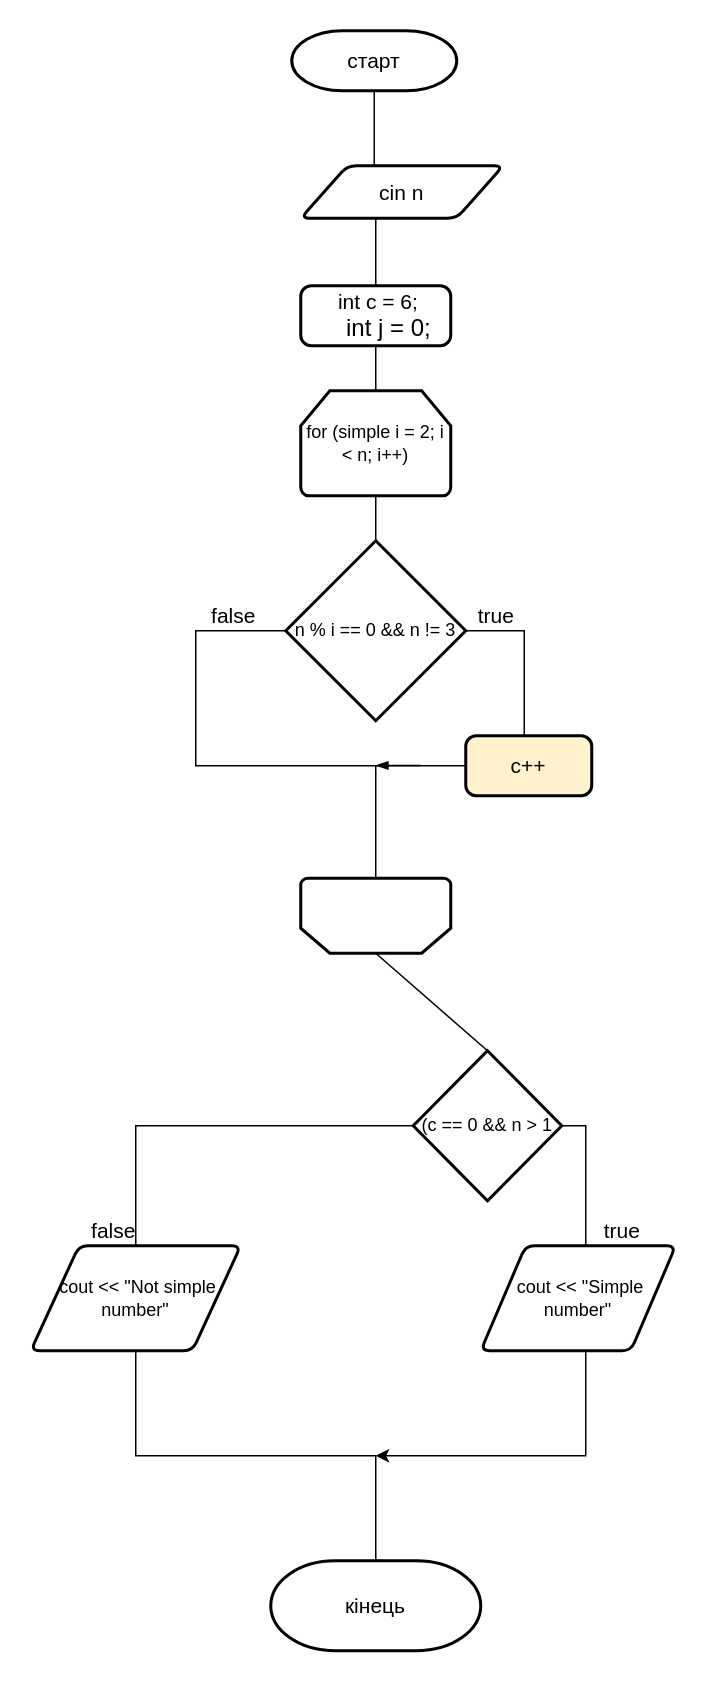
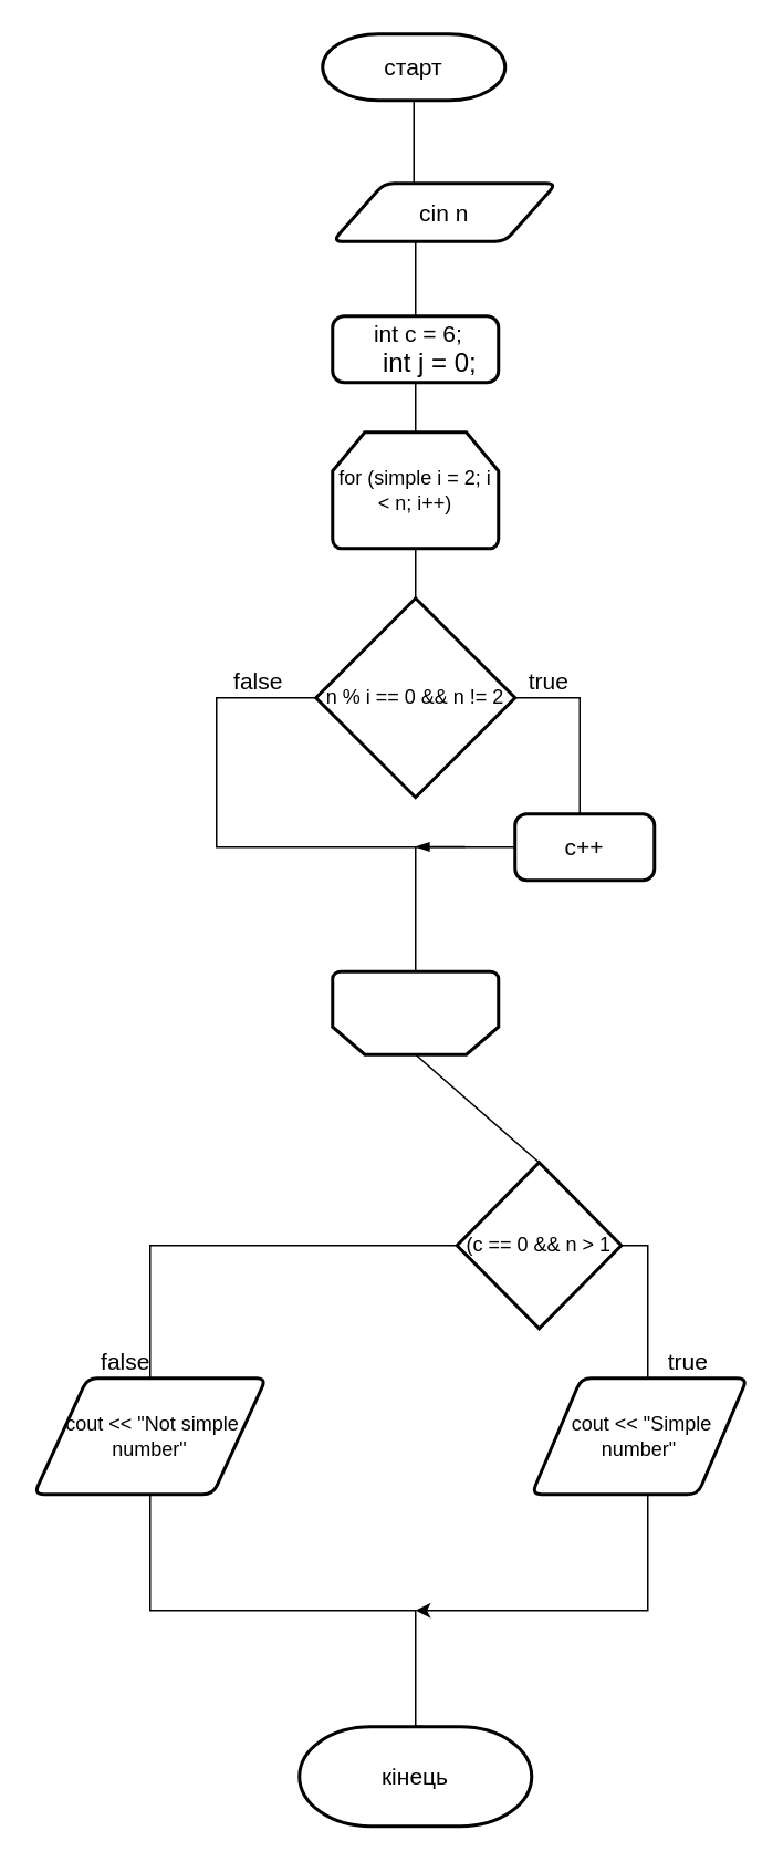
  <mxCell id="0" />
  <mxCell id="1" parent="0" />
  <mxCell id="2" style="edgeStyle=orthogonalEdgeStyle;rounded=0;orthogonalLoop=1;jettySize=auto;html=1;entryX=0.6;entryY=0;entryDx=0;entryDy=0;entryPerimeter=0;exitX=0.5;exitY=1;exitDx=0;exitDy=0;exitPerimeter=0;endArrow=none;endFill=0;" edge="1" parent="1" source="3" target="5"><mxGeometry relative="1" as="geometry"><mxPoint x="260" y="70" as="sourcePoint" /><Array as="points"><mxPoint x="249" y="110" /></Array></mxGeometry></mxCell>
  <mxCell id="3" value="&lt;font style=&quot;font-size: 14px&quot;&gt;старт&lt;/font&gt;" style="strokeWidth=2;html=1;shape=mxgraph.flowchart.terminator;whiteSpace=wrap;" vertex="1" parent="1"><mxGeometry x="194" y="20" width="110" height="40" as="geometry" /></mxCell>
  <mxCell id="4" value="&lt;font style=&quot;font-size: 14px&quot;&gt;кінець&lt;/font&gt;" style="strokeWidth=2;html=1;shape=mxgraph.flowchart.terminator;whiteSpace=wrap;" vertex="1" parent="1"><mxGeometry x="180" y="1040" width="140" height="60" as="geometry" /></mxCell>
  <mxCell id="5" value="&lt;font style=&quot;font-size: 14px&quot;&gt;cin n&lt;/font&gt;" style="shape=parallelogram;html=1;strokeWidth=2;perimeter=parallelogramPerimeter;whiteSpace=wrap;rounded=1;arcSize=12;size=0.23;" vertex="1" parent="1"><mxGeometry x="200" y="110" width="135" height="35" as="geometry" /></mxCell>
  <mxCell id="6" style="edgeStyle=orthogonalEdgeStyle;rounded=0;orthogonalLoop=1;jettySize=auto;html=1;exitX=0.5;exitY=1;exitDx=0;exitDy=0;exitPerimeter=0;entryX=0.5;entryY=0;entryDx=0;entryDy=0;entryPerimeter=0;fontSize=14;endArrow=none;endFill=0;" edge="1" parent="1" source="7" target="17"><mxGeometry relative="1" as="geometry" /></mxCell>
  <mxCell id="7" value="for (simple i = 2; i &amp;lt; n; i++)" style="strokeWidth=2;html=1;shape=mxgraph.flowchart.loop_limit;whiteSpace=wrap;" vertex="1" parent="1"><mxGeometry x="200" y="260" width="100" height="70" as="geometry" /></mxCell>
  <mxCell id="8" style="edgeStyle=none;rounded=0;jumpSize=6;orthogonalLoop=1;jettySize=auto;html=1;exitX=0.5;exitY=1;exitDx=0;exitDy=0;exitPerimeter=0;fontSize=14;startArrow=none;startFill=0;endArrow=none;endFill=0;targetPerimeterSpacing=0;strokeColor=default;strokeWidth=1;" edge="1" parent="1" source="10"><mxGeometry relative="1" as="geometry"><mxPoint x="250" y="510" as="targetPoint" /></mxGeometry></mxCell>
  <mxCell id="9" style="edgeStyle=none;rounded=0;jumpSize=6;orthogonalLoop=1;jettySize=auto;html=1;exitX=0.5;exitY=0;exitDx=0;exitDy=0;exitPerimeter=0;entryX=0.5;entryY=0;entryDx=0;entryDy=0;entryPerimeter=0;fontSize=14;startArrow=none;startFill=0;endArrow=none;endFill=0;targetPerimeterSpacing=0;strokeColor=default;strokeWidth=1;" edge="1" parent="1" source="10" target="21"><mxGeometry relative="1" as="geometry" /></mxCell>
  <mxCell id="10" value="" style="strokeWidth=2;html=1;shape=mxgraph.flowchart.loop_limit;whiteSpace=wrap;rotation=-180;" vertex="1" parent="1"><mxGeometry x="200" y="585" width="100" height="50" as="geometry" /></mxCell>
  <mxCell id="11" value="" style="edgeStyle=orthogonalEdgeStyle;rounded=0;orthogonalLoop=1;jettySize=auto;html=1;fontSize=14;endArrow=none;endFill=0;" edge="1" parent="1" source="13" target="5"><mxGeometry relative="1" as="geometry"><Array as="points"><mxPoint x="250" y="170" /><mxPoint x="250" y="170" /></Array></mxGeometry></mxCell>
  <mxCell id="12" style="edgeStyle=orthogonalEdgeStyle;rounded=0;orthogonalLoop=1;jettySize=auto;html=1;exitX=0.5;exitY=1;exitDx=0;exitDy=0;entryX=0.5;entryY=0;entryDx=0;entryDy=0;entryPerimeter=0;fontSize=14;endArrow=none;endFill=0;" edge="1" parent="1" source="13" target="7"><mxGeometry relative="1" as="geometry" /></mxCell>
  <mxCell id="13" value="&lt;div&gt;&lt;font style=&quot;font-size: 14px&quot;&gt;&amp;nbsp;int c = 6;&lt;/font&gt;&lt;/div&gt;&lt;div&gt;&lt;font size=&quot;3&quot;&gt;&amp;nbsp; &amp;nbsp; int j = 0;&lt;/font&gt;&lt;/div&gt;" style="rounded=1;whiteSpace=wrap;html=1;absoluteArcSize=1;arcSize=14;strokeWidth=2;" vertex="1" parent="1"><mxGeometry x="200" y="190" width="100" height="40" as="geometry" /></mxCell>
  <mxCell id="14" style="edgeStyle=orthogonalEdgeStyle;rounded=0;orthogonalLoop=1;jettySize=auto;html=1;exitX=1;exitY=0.5;exitDx=0;exitDy=0;exitPerimeter=0;fontSize=14;endArrow=none;endFill=0;entryX=0.5;entryY=0;entryDx=0;entryDy=0;" edge="1" parent="1" source="17" target="18"><mxGeometry relative="1" as="geometry"><mxPoint x="350" y="470" as="targetPoint" /><Array as="points"><mxPoint x="349" y="420" /></Array></mxGeometry></mxCell>
  <mxCell id="15" style="edgeStyle=orthogonalEdgeStyle;rounded=0;orthogonalLoop=1;jettySize=auto;html=1;exitX=0;exitY=0.5;exitDx=0;exitDy=0;exitPerimeter=0;fontSize=14;endArrow=none;endFill=0;entryX=0;entryY=0.5;entryDx=0;entryDy=0;startArrow=none;startFill=0;" edge="1" parent="1" source="17" target="18"><mxGeometry relative="1" as="geometry"><mxPoint x="250" y="510" as="targetPoint" /><Array as="points"><mxPoint x="130" y="420" /><mxPoint x="130" y="510" /></Array></mxGeometry></mxCell>
  <mxCell id="16" style="edgeStyle=none;rounded=0;jumpSize=6;orthogonalLoop=1;jettySize=auto;html=1;fontSize=14;startArrow=blockThin;startFill=1;endArrow=none;endFill=0;targetPerimeterSpacing=0;strokeColor=default;strokeWidth=1;" edge="1" parent="1"><mxGeometry relative="1" as="geometry"><mxPoint x="280" y="509.8" as="targetPoint" /><mxPoint x="250" y="509.8" as="sourcePoint" /><Array as="points"><mxPoint x="260" y="509.8" /></Array></mxGeometry></mxCell>
- <mxCell id="17" value="&lt;font style=&quot;font-size: 12px&quot;&gt;n % i == 0 &amp;amp;&amp;amp; n != 3&lt;/font&gt;" style="strokeWidth=2;html=1;shape=mxgraph.flowchart.decision;whiteSpace=wrap;" vertex="1" parent="1"><mxGeometry x="190" y="360" width="120" height="120" as="geometry" /></mxCell>
- <mxCell id="18" value="&lt;font style=&quot;font-size: 14px&quot;&gt;c++&lt;/font&gt;" style="rounded=1;whiteSpace=wrap;html=1;absoluteArcSize=1;arcSize=14;strokeWidth=2;fillColor=#fff2cc;" vertex="1" parent="1"><mxGeometry x="310" y="490" width="84" height="40" as="geometry" /></mxCell>
+ <mxCell id="17" value="&lt;font style=&quot;font-size: 12px&quot;&gt;n % i == 0 &amp;amp;&amp;amp; n != 2&lt;/font&gt;" style="strokeWidth=2;html=1;shape=mxgraph.flowchart.decision;whiteSpace=wrap;" vertex="1" parent="1"><mxGeometry x="190" y="360" width="120" height="120" as="geometry" /></mxCell>
+ <mxCell id="18" value="&lt;font style=&quot;font-size: 14px&quot;&gt;c++&lt;/font&gt;" style="rounded=1;whiteSpace=wrap;html=1;absoluteArcSize=1;arcSize=14;strokeWidth=2;" vertex="1" parent="1"><mxGeometry x="310" y="490" width="84" height="40" as="geometry" /></mxCell>
  <mxCell id="19" style="edgeStyle=orthogonalEdgeStyle;rounded=0;jumpSize=6;orthogonalLoop=1;jettySize=auto;html=1;exitX=0;exitY=0.5;exitDx=0;exitDy=0;exitPerimeter=0;fontSize=14;startArrow=none;startFill=0;endArrow=none;endFill=0;targetPerimeterSpacing=0;strokeColor=default;strokeWidth=1;entryX=0.395;entryY=0.002;entryDx=0;entryDy=0;entryPerimeter=0;" edge="1" parent="1" source="21" target="25"><mxGeometry relative="1" as="geometry"><mxPoint x="90" y="750.138" as="targetPoint" /><Array as="points"><mxPoint x="90" y="750" /><mxPoint x="90" y="830" /></Array></mxGeometry></mxCell>
  <mxCell id="20" style="edgeStyle=orthogonalEdgeStyle;rounded=0;jumpSize=6;orthogonalLoop=1;jettySize=auto;html=1;exitX=1;exitY=0.5;exitDx=0;exitDy=0;exitPerimeter=0;fontSize=14;startArrow=none;startFill=0;endArrow=none;endFill=0;targetPerimeterSpacing=0;strokeColor=default;strokeWidth=1;entryX=0.62;entryY=0;entryDx=0;entryDy=0;entryPerimeter=0;" edge="1" parent="1" source="21" target="23"><mxGeometry relative="1" as="geometry"><mxPoint x="380" y="749.81" as="targetPoint" /><Array as="points"><mxPoint x="390" y="750" /><mxPoint x="390" y="830" /></Array></mxGeometry></mxCell>
  <mxCell id="21" value="(c == 0 &amp;amp;&amp;amp; n &amp;gt; 1" style="strokeWidth=2;html=1;shape=mxgraph.flowchart.decision;whiteSpace=wrap;" vertex="1" parent="1"><mxGeometry x="275" y="700" width="99" height="100" as="geometry" /></mxCell>
  <mxCell id="22" style="edgeStyle=orthogonalEdgeStyle;rounded=0;orthogonalLoop=1;jettySize=auto;html=1;exitX=0.5;exitY=1;exitDx=0;exitDy=0;startArrow=none;startFill=0;" edge="1" parent="1" source="23"><mxGeometry relative="1" as="geometry"><mxPoint x="250" y="970" as="targetPoint" /><Array as="points"><mxPoint x="390" y="900" /><mxPoint x="390" y="970" /></Array></mxGeometry></mxCell>
  <mxCell id="23" value="&amp;nbsp;cout &amp;lt;&amp;lt; &quot;Simple number&quot;" style="shape=parallelogram;html=1;strokeWidth=2;perimeter=parallelogramPerimeter;whiteSpace=wrap;rounded=1;arcSize=12;size=0.23;" vertex="1" parent="1"><mxGeometry x="320" y="830" width="130" height="70" as="geometry" /></mxCell>
  <mxCell id="24" style="edgeStyle=orthogonalEdgeStyle;rounded=0;jumpSize=6;orthogonalLoop=1;jettySize=auto;html=1;exitX=0.5;exitY=1;exitDx=0;exitDy=0;entryX=0.535;entryY=-0.003;entryDx=0;entryDy=0;entryPerimeter=0;fontSize=14;startArrow=none;startFill=0;endArrow=none;endFill=0;targetPerimeterSpacing=0;strokeColor=default;strokeWidth=1;" edge="1" parent="1" source="25" target="4"><mxGeometry relative="1" as="geometry"><Array as="points"><mxPoint x="90" y="970" /><mxPoint x="250" y="970" /><mxPoint x="250" y="1040" /></Array></mxGeometry></mxCell>
  <mxCell id="25" value="&amp;nbsp;cout &amp;lt;&amp;lt; &quot;Not simple number&quot;" style="shape=parallelogram;html=1;strokeWidth=2;perimeter=parallelogramPerimeter;whiteSpace=wrap;rounded=1;arcSize=12;size=0.23;" vertex="1" parent="1"><mxGeometry x="20" y="830" width="140" height="70" as="geometry" /></mxCell>
  <mxCell id="26" value="&lt;font style=&quot;font-size: 14px&quot;&gt;true&lt;/font&gt;" style="text;html=1;align=center;verticalAlign=middle;resizable=0;points=[];autosize=1;strokeColor=none;fillColor=none;" vertex="1" parent="1"><mxGeometry x="394" y="810" width="40" height="20" as="geometry" /></mxCell>
  <mxCell id="27" value="&lt;font style=&quot;font-size: 14px&quot;&gt;false&lt;/font&gt;" style="text;html=1;align=center;verticalAlign=middle;resizable=0;points=[];autosize=1;strokeColor=none;fillColor=none;" vertex="1" parent="1"><mxGeometry x="50" y="810" width="50" height="20" as="geometry" /></mxCell>
  <mxCell id="28" value="&lt;font style=&quot;font-size: 14px&quot;&gt;true&lt;/font&gt;" style="text;html=1;align=center;verticalAlign=middle;resizable=0;points=[];autosize=1;strokeColor=none;fillColor=none;" vertex="1" parent="1"><mxGeometry x="310" y="400" width="40" height="20" as="geometry" /></mxCell>
  <mxCell id="29" value="&lt;font style=&quot;font-size: 14px&quot;&gt;false&lt;/font&gt;" style="text;html=1;align=center;verticalAlign=middle;resizable=0;points=[];autosize=1;strokeColor=none;fillColor=none;" vertex="1" parent="1"><mxGeometry x="130" y="400" width="50" height="20" as="geometry" /></mxCell>
